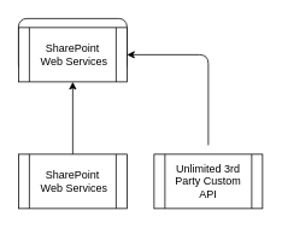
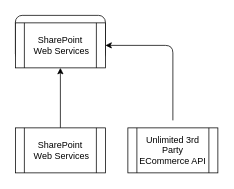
  <mxCell id="0" />
  <mxCell id="1" parent="0" />
  <mxCell id="2" value="Custom Modern Site" style="rounded=1;whiteSpace=wrap;html=1;" vertex="1" parent="1"><mxGeometry x="20" y="20" width="120" height="60" as="geometry" /></mxCell>
  <mxCell id="3" value="" style="edgeStyle=orthogonalEdgeStyle;rounded=0;orthogonalLoop=1;jettySize=auto;html=1;" edge="1" parent="1" source="4" target="5"><mxGeometry relative="1" as="geometry" /></mxCell>
  <mxCell id="4" value="SharePoint&lt;br&gt;&amp;nbsp;Web Services" style="shape=process;whiteSpace=wrap;html=1;backgroundOutline=1;" vertex="1" parent="1"><mxGeometry x="20" y="170" width="120" height="60" as="geometry" /></mxCell>
  <mxCell id="5" value="SharePoint&lt;br&gt;&amp;nbsp;Web Services" style="shape=process;whiteSpace=wrap;html=1;backgroundOutline=1;" vertex="1" parent="1"><mxGeometry x="20" y="30" width="120" height="60" as="geometry" /></mxCell>
- <mxCell id="6" value="Unlimited 3rd Party Custom API" style="shape=process;whiteSpace=wrap;html=1;backgroundOutline=1;" vertex="1" parent="1"><mxGeometry x="170" y="170" width="120" height="60" as="geometry" /></mxCell>
+ <mxCell id="6" value="Unlimited 3rd Party ECommerce API" style="shape=process;whiteSpace=wrap;html=1;backgroundOutline=1;" vertex="1" parent="1"><mxGeometry x="170" y="170" width="120" height="60" as="geometry" /></mxCell>
  <mxCell id="7" value="" style="endArrow=classic;html=1;entryX=1;entryY=0.5;entryDx=0;entryDy=0;" edge="1" parent="1" target="5"><mxGeometry width="50" height="50" relative="1" as="geometry"><mxPoint x="230" y="160" as="sourcePoint" /><mxPoint x="70" y="120" as="targetPoint" /><Array as="points"><mxPoint x="230" y="60" /></Array></mxGeometry></mxCell>
